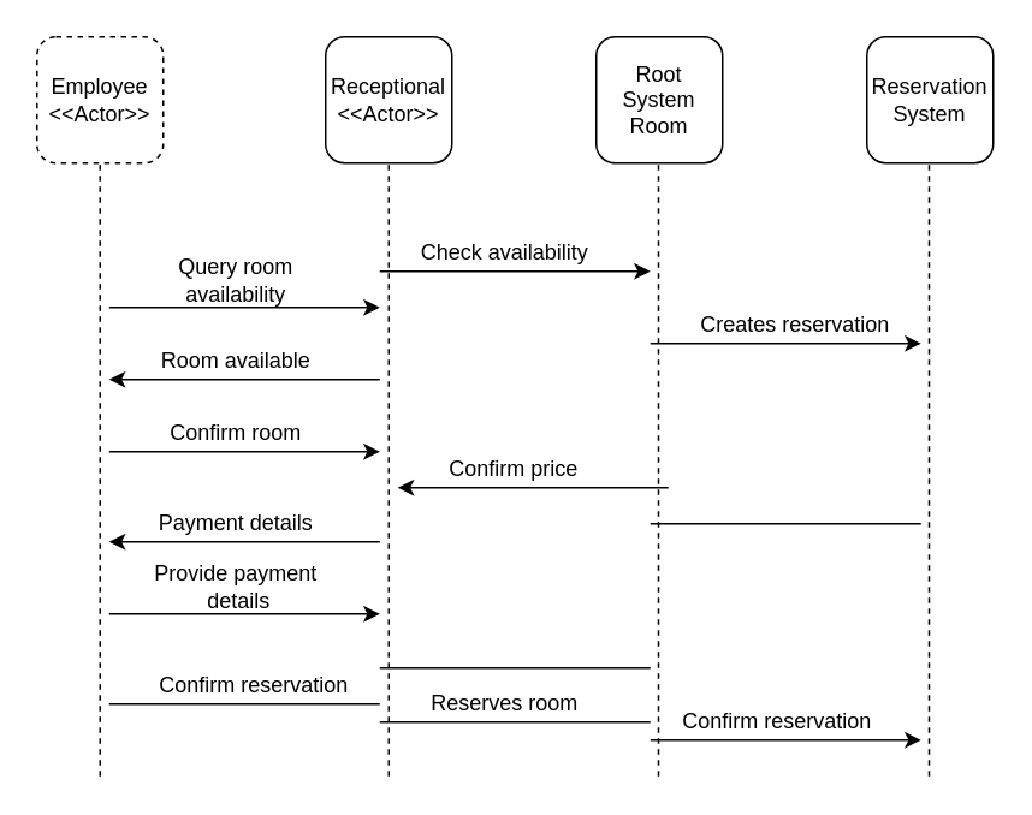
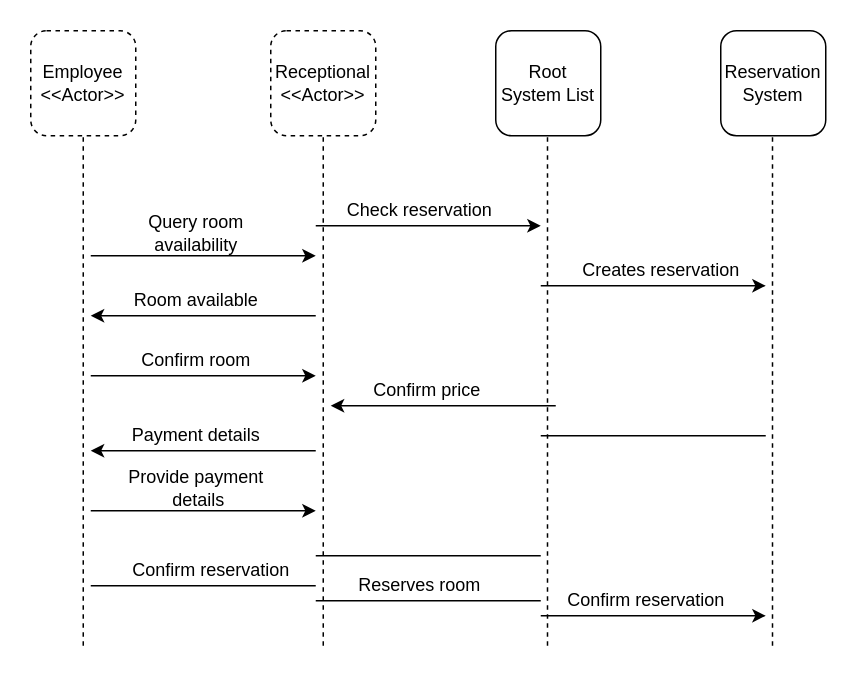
  <mxCell id="0" />
  <mxCell id="1" parent="0" />
  <mxCell id="2" value="Employee&lt;br&gt;&amp;lt;&amp;lt;Actor&amp;gt;&amp;gt;" style="rounded=1;whiteSpace=wrap;html=1;dashed=1;" vertex="1" parent="1"><mxGeometry x="20" y="20" width="70" height="70" as="geometry" /></mxCell>
- <mxCell id="3" value="Receptional&lt;br&gt;&amp;lt;&amp;lt;Actor&amp;gt;&amp;gt;" style="rounded=1;whiteSpace=wrap;html=1;" vertex="1" parent="1"><mxGeometry x="180" y="20" width="70" height="70" as="geometry" /></mxCell>
- <mxCell id="4" value="Root System Room" style="rounded=1;whiteSpace=wrap;html=1;" vertex="1" parent="1"><mxGeometry x="330" y="20" width="70" height="70" as="geometry" /></mxCell>
+ <mxCell id="3" value="Receptional&lt;br&gt;&amp;lt;&amp;lt;Actor&amp;gt;&amp;gt;" style="rounded=1;whiteSpace=wrap;html=1;dashed=1;" vertex="1" parent="1"><mxGeometry x="180" y="20" width="70" height="70" as="geometry" /></mxCell>
+ <mxCell id="4" value="Root System List" style="rounded=1;whiteSpace=wrap;html=1;" vertex="1" parent="1"><mxGeometry x="330" y="20" width="70" height="70" as="geometry" /></mxCell>
  <mxCell id="5" value="Reservation System" style="rounded=1;whiteSpace=wrap;html=1;" vertex="1" parent="1"><mxGeometry x="480" y="20" width="70" height="70" as="geometry" /></mxCell>
  <mxCell id="6" value="" style="endArrow=none;dashed=1;html=1;rounded=0;entryX=0.5;entryY=1;entryDx=0;entryDy=0;" edge="1" parent="1" target="2"><mxGeometry width="50" height="50" relative="1" as="geometry"><mxPoint x="55" y="430" as="sourcePoint" /><mxPoint x="360" y="300" as="targetPoint" /></mxGeometry></mxCell>
  <mxCell id="7" value="" style="endArrow=none;dashed=1;html=1;rounded=0;entryX=0.5;entryY=1;entryDx=0;entryDy=0;" edge="1" parent="1"><mxGeometry width="50" height="50" relative="1" as="geometry"><mxPoint x="514.5" y="430" as="sourcePoint" /><mxPoint x="514.5" y="90" as="targetPoint" /></mxGeometry></mxCell>
  <mxCell id="8" value="" style="endArrow=none;dashed=1;html=1;rounded=0;entryX=0.5;entryY=1;entryDx=0;entryDy=0;" edge="1" parent="1" target="3"><mxGeometry width="50" height="50" relative="1" as="geometry"><mxPoint x="215" y="430" as="sourcePoint" /><mxPoint x="214.5" y="100" as="targetPoint" /></mxGeometry></mxCell>
  <mxCell id="9" value="" style="endArrow=none;dashed=1;html=1;rounded=0;entryX=0.5;entryY=1;entryDx=0;entryDy=0;" edge="1" parent="1"><mxGeometry width="50" height="50" relative="1" as="geometry"><mxPoint x="364.5" y="430" as="sourcePoint" /><mxPoint x="364.5" y="90" as="targetPoint" /></mxGeometry></mxCell>
  <mxCell id="10" value="" style="endArrow=classic;html=1;rounded=0;" edge="1" parent="1"><mxGeometry width="50" height="50" relative="1" as="geometry"><mxPoint x="60" y="170" as="sourcePoint" /><mxPoint x="210" y="170" as="targetPoint" /></mxGeometry></mxCell>
  <mxCell id="11" value="" style="endArrow=classic;html=1;rounded=0;" edge="1" parent="1"><mxGeometry width="50" height="50" relative="1" as="geometry"><mxPoint x="60" y="340" as="sourcePoint" /><mxPoint x="210" y="340" as="targetPoint" /></mxGeometry></mxCell>
  <mxCell id="12" value="" style="endArrow=classic;html=1;rounded=0;" edge="1" parent="1"><mxGeometry width="50" height="50" relative="1" as="geometry"><mxPoint x="60" y="250" as="sourcePoint" /><mxPoint x="210" y="250" as="targetPoint" /></mxGeometry></mxCell>
  <mxCell id="13" value="" style="endArrow=classic;html=1;rounded=0;" edge="1" parent="1"><mxGeometry width="50" height="50" relative="1" as="geometry"><mxPoint x="210" y="150" as="sourcePoint" /><mxPoint x="360" y="150" as="targetPoint" /></mxGeometry></mxCell>
  <mxCell id="14" value="" style="endArrow=classic;html=1;rounded=0;" edge="1" parent="1"><mxGeometry width="50" height="50" relative="1" as="geometry"><mxPoint x="360" y="190" as="sourcePoint" /><mxPoint x="510" y="190" as="targetPoint" /></mxGeometry></mxCell>
  <mxCell id="15" value="" style="endArrow=classic;html=1;rounded=0;" edge="1" parent="1"><mxGeometry width="50" height="50" relative="1" as="geometry"><mxPoint x="360" y="410" as="sourcePoint" /><mxPoint x="510" y="410" as="targetPoint" /></mxGeometry></mxCell>
  <mxCell id="16" value="" style="endArrow=classic;html=1;rounded=0;" edge="1" parent="1"><mxGeometry width="50" height="50" relative="1" as="geometry"><mxPoint x="210" y="210" as="sourcePoint" /><mxPoint x="60" y="210" as="targetPoint" /></mxGeometry></mxCell>
  <mxCell id="17" value="" style="endArrow=classic;html=1;rounded=0;" edge="1" parent="1"><mxGeometry width="50" height="50" relative="1" as="geometry"><mxPoint x="370" y="270" as="sourcePoint" /><mxPoint x="220" y="270" as="targetPoint" /></mxGeometry></mxCell>
  <mxCell id="18" value="" style="endArrow=classic;html=1;rounded=0;" edge="1" parent="1"><mxGeometry width="50" height="50" relative="1" as="geometry"><mxPoint x="210" y="300" as="sourcePoint" /><mxPoint x="60" y="300" as="targetPoint" /></mxGeometry></mxCell>
  <mxCell id="19" value="" style="endArrow=none;html=1;rounded=0;" edge="1" parent="1"><mxGeometry width="50" height="50" relative="1" as="geometry"><mxPoint x="210" y="370" as="sourcePoint" /><mxPoint x="360" y="370" as="targetPoint" /></mxGeometry></mxCell>
  <mxCell id="20" value="" style="endArrow=none;html=1;rounded=0;" edge="1" parent="1"><mxGeometry width="50" height="50" relative="1" as="geometry"><mxPoint x="210" y="400" as="sourcePoint" /><mxPoint x="360" y="400" as="targetPoint" /></mxGeometry></mxCell>
  <mxCell id="21" value="" style="endArrow=none;html=1;rounded=0;" edge="1" parent="1"><mxGeometry width="50" height="50" relative="1" as="geometry"><mxPoint x="360" y="290" as="sourcePoint" /><mxPoint x="510" y="290" as="targetPoint" /></mxGeometry></mxCell>
  <mxCell id="22" value="" style="endArrow=none;html=1;rounded=0;" edge="1" parent="1"><mxGeometry width="50" height="50" relative="1" as="geometry"><mxPoint x="60" y="390" as="sourcePoint" /><mxPoint x="210" y="390" as="targetPoint" /></mxGeometry></mxCell>
  <mxCell id="23" value="Query room &lt;br&gt;availability&lt;br&gt;" style="text;html=1;align=center;verticalAlign=middle;resizable=0;points=[];autosize=1;strokeColor=none;fillColor=none;" vertex="1" parent="1"><mxGeometry x="90" y="140" width="80" height="30" as="geometry" /></mxCell>
  <mxCell id="24" value="Room available" style="text;html=1;align=center;verticalAlign=middle;resizable=0;points=[];autosize=1;strokeColor=none;fillColor=none;" vertex="1" parent="1"><mxGeometry x="80" y="190" width="100" height="20" as="geometry" /></mxCell>
  <mxCell id="25" value="Confirm room" style="text;html=1;align=center;verticalAlign=middle;resizable=0;points=[];autosize=1;strokeColor=none;fillColor=none;" vertex="1" parent="1"><mxGeometry x="85" y="230" width="90" height="20" as="geometry" /></mxCell>
  <mxCell id="26" value="Payment details" style="text;html=1;align=center;verticalAlign=middle;resizable=0;points=[];autosize=1;strokeColor=none;fillColor=none;" vertex="1" parent="1"><mxGeometry x="80" y="280" width="100" height="20" as="geometry" /></mxCell>
  <mxCell id="27" value="Provide payment&lt;br&gt;&amp;nbsp;details" style="text;html=1;align=center;verticalAlign=middle;resizable=0;points=[];autosize=1;strokeColor=none;fillColor=none;" vertex="1" parent="1"><mxGeometry x="75" y="310" width="110" height="30" as="geometry" /></mxCell>
  <mxCell id="28" value="Confirm reservation" style="text;html=1;align=center;verticalAlign=middle;resizable=0;points=[];autosize=1;strokeColor=none;fillColor=none;" vertex="1" parent="1"><mxGeometry x="80" y="370" width="120" height="20" as="geometry" /></mxCell>
- <mxCell id="29" value="Check availability" style="text;html=1;align=center;verticalAlign=middle;resizable=0;points=[];autosize=1;strokeColor=none;fillColor=none;" vertex="1" parent="1"><mxGeometry x="224" y="130" width="110" height="20" as="geometry" /></mxCell>
+ <mxCell id="29" value="Check reservation" style="text;html=1;align=center;verticalAlign=middle;resizable=0;points=[];autosize=1;strokeColor=none;fillColor=none;" vertex="1" parent="1"><mxGeometry x="224" y="130" width="110" height="20" as="geometry" /></mxCell>
  <mxCell id="30" value="Confirm price" style="text;html=1;align=center;verticalAlign=middle;resizable=0;points=[];autosize=1;strokeColor=none;fillColor=none;" vertex="1" parent="1"><mxGeometry x="239" y="250" width="90" height="20" as="geometry" /></mxCell>
  <mxCell id="31" value="Reserves room" style="text;html=1;align=center;verticalAlign=middle;resizable=0;points=[];autosize=1;strokeColor=none;fillColor=none;" vertex="1" parent="1"><mxGeometry x="229" y="380" width="100" height="20" as="geometry" /></mxCell>
  <mxCell id="32" value="Creates reservation" style="text;html=1;align=center;verticalAlign=middle;resizable=0;points=[];autosize=1;strokeColor=none;fillColor=none;" vertex="1" parent="1"><mxGeometry x="380" y="170" width="120" height="20" as="geometry" /></mxCell>
  <mxCell id="33" value="Confirm reservation" style="text;html=1;align=center;verticalAlign=middle;resizable=0;points=[];autosize=1;strokeColor=none;fillColor=none;" vertex="1" parent="1"><mxGeometry x="370" y="390" width="120" height="20" as="geometry" /></mxCell>
